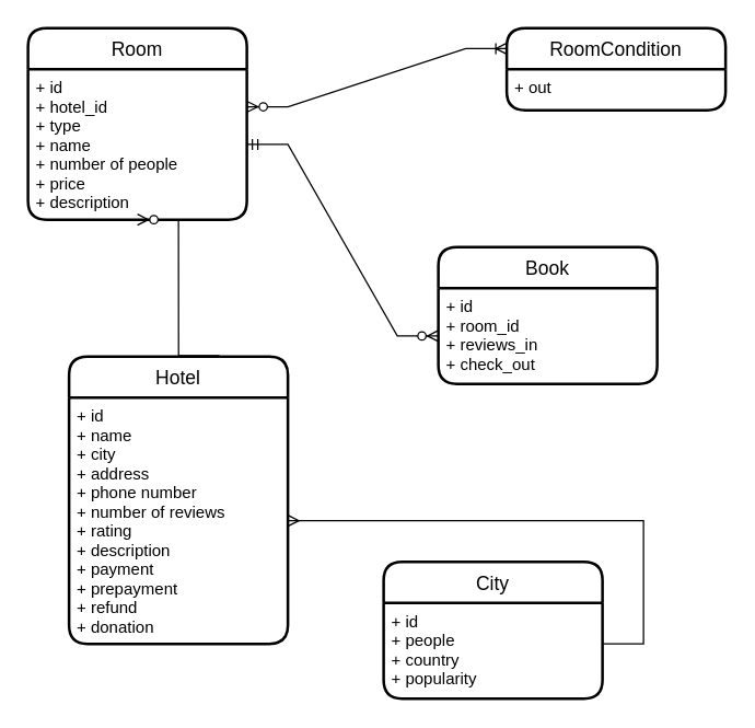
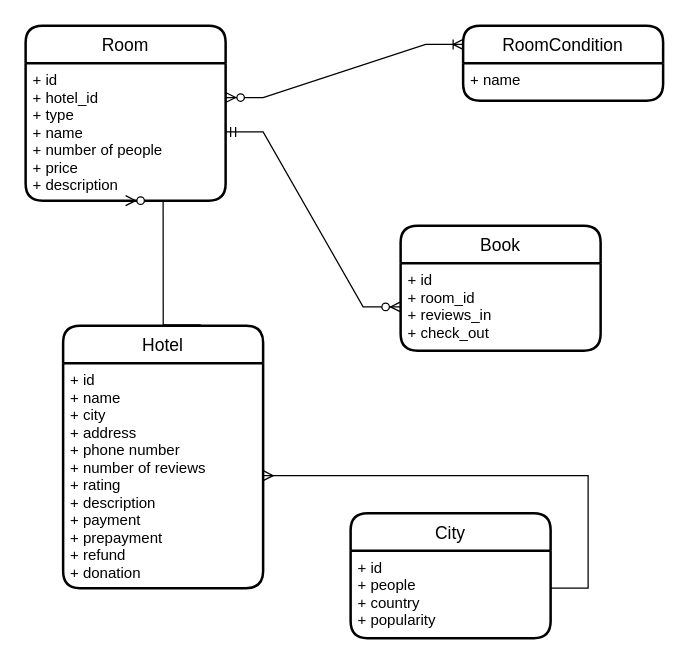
  <mxCell id="0" />
  <mxCell id="1" parent="0" />
  <mxCell id="2" value="Hotel" style="swimlane;childLayout=stackLayout;horizontal=1;startSize=30;horizontalStack=0;rounded=1;fontSize=14;fontStyle=0;strokeWidth=2;resizeParent=0;resizeLast=1;shadow=0;dashed=0;align=center;" vertex="1" parent="1"><mxGeometry x="50" y="260" width="160" height="210" as="geometry" /></mxCell>
  <mxCell id="3" value="+ id&#10;+ name&#10;+ city&#10;+ address&#10;+ phone number&#10;+ number of reviews&#10;+ rating&#10;+ description&#10;+ payment&#10;+ prepayment&#10;+ refund&#10;+ donation" style="align=left;strokeColor=none;fillColor=none;spacingLeft=4;fontSize=12;verticalAlign=top;resizable=0;rotatable=0;part=1;" vertex="1" parent="2"><mxGeometry y="30" width="160" height="180" as="geometry" /></mxCell>
  <mxCell id="4" value="RoomCondition" style="swimlane;childLayout=stackLayout;horizontal=1;startSize=30;horizontalStack=0;rounded=1;fontSize=14;fontStyle=0;strokeWidth=2;resizeParent=0;resizeLast=1;shadow=0;dashed=0;align=center;" vertex="1" parent="1"><mxGeometry x="370" y="20" width="160" height="60" as="geometry" /></mxCell>
- <mxCell id="5" value="+ out" style="align=left;strokeColor=none;fillColor=none;spacingLeft=4;fontSize=12;verticalAlign=top;resizable=0;rotatable=0;part=1;" vertex="1" parent="4"><mxGeometry y="30" width="160" height="30" as="geometry" /></mxCell>
+ <mxCell id="5" value="+ name" style="align=left;strokeColor=none;fillColor=none;spacingLeft=4;fontSize=12;verticalAlign=top;resizable=0;rotatable=0;part=1;" vertex="1" parent="4"><mxGeometry y="30" width="160" height="30" as="geometry" /></mxCell>
  <mxCell id="6" value="Room" style="swimlane;childLayout=stackLayout;horizontal=1;startSize=30;horizontalStack=0;rounded=1;fontSize=14;fontStyle=0;strokeWidth=2;resizeParent=0;resizeLast=1;shadow=0;dashed=0;align=center;" vertex="1" parent="1"><mxGeometry x="20" y="20" width="160" height="140" as="geometry" /></mxCell>
  <mxCell id="7" value="+ id&#10;+ hotel_id&#10;+ type&#10;+ name&#10;+ number of people&#10;+ price&#10;+ description" style="align=left;strokeColor=none;fillColor=none;spacingLeft=4;fontSize=12;verticalAlign=top;resizable=0;rotatable=0;part=1;" vertex="1" parent="6"><mxGeometry y="30" width="160" height="110" as="geometry" /></mxCell>
  <mxCell id="8" value="Book" style="swimlane;childLayout=stackLayout;horizontal=1;startSize=30;horizontalStack=0;rounded=1;fontSize=14;fontStyle=0;strokeWidth=2;resizeParent=0;resizeLast=1;shadow=0;dashed=0;align=center;" vertex="1" parent="1"><mxGeometry x="320" y="180" width="160" height="100" as="geometry" /></mxCell>
  <mxCell id="9" value="+ id&#10;+ room_id&#10;+ reviews_in&#10;+ check_out" style="align=left;strokeColor=none;fillColor=none;spacingLeft=4;fontSize=12;verticalAlign=top;resizable=0;rotatable=0;part=1;" vertex="1" parent="8"><mxGeometry y="30" width="160" height="70" as="geometry" /></mxCell>
  <mxCell id="10" value="City" style="swimlane;childLayout=stackLayout;horizontal=1;startSize=30;horizontalStack=0;rounded=1;fontSize=14;fontStyle=0;strokeWidth=2;resizeParent=0;resizeLast=1;shadow=0;dashed=0;align=center;" vertex="1" parent="1"><mxGeometry x="280" y="410" width="160" height="100" as="geometry" /></mxCell>
  <mxCell id="11" value="+ id&#10;+ people &#10;+ country &#10;+ popularity" style="align=left;strokeColor=none;fillColor=none;spacingLeft=4;fontSize=12;verticalAlign=top;resizable=0;rotatable=0;part=1;" vertex="1" parent="10"><mxGeometry y="30" width="160" height="70" as="geometry" /></mxCell>
  <mxCell id="12" value="" style="edgeStyle=entityRelationEdgeStyle;fontSize=12;html=1;endArrow=ERmany;rounded=0;" edge="1" parent="1" target="3"><mxGeometry width="100" height="100" relative="1" as="geometry"><mxPoint x="440" y="470" as="sourcePoint" /><mxPoint x="540" y="370" as="targetPoint" /></mxGeometry></mxCell>
  <mxCell id="13" value="" style="edgeStyle=entityRelationEdgeStyle;fontSize=12;html=1;endArrow=ERzeroToMany;startArrow=ERmandOne;rounded=0;entryX=0;entryY=0.5;entryDx=0;entryDy=0;exitX=1;exitY=0.5;exitDx=0;exitDy=0;" edge="1" parent="1" source="7" target="9"><mxGeometry width="100" height="100" relative="1" as="geometry"><mxPoint x="180" y="130" as="sourcePoint" /><mxPoint x="280" y="30" as="targetPoint" /></mxGeometry></mxCell>
  <mxCell id="14" value="" style="edgeStyle=entityRelationEdgeStyle;fontSize=12;html=1;endArrow=ERoneToMany;startArrow=ERzeroToMany;rounded=0;exitX=1;exitY=0.25;exitDx=0;exitDy=0;entryX=0;entryY=0.25;entryDx=0;entryDy=0;" edge="1" parent="1" source="7" target="4"><mxGeometry width="100" height="100" relative="1" as="geometry"><mxPoint x="260" y="130" as="sourcePoint" /><mxPoint x="360" y="30" as="targetPoint" /></mxGeometry></mxCell>
  <mxCell id="15" value="" style="edgeStyle=entityRelationEdgeStyle;fontSize=12;html=1;endArrow=ERzeroToMany;endFill=1;rounded=0;exitX=0.688;exitY=-0.003;exitDx=0;exitDy=0;exitPerimeter=0;entryX=0.5;entryY=1;entryDx=0;entryDy=0;" edge="1" parent="1" source="2" target="7"><mxGeometry width="100" height="100" relative="1" as="geometry"><mxPoint x="280" y="360" as="sourcePoint" /><mxPoint x="380" y="260" as="targetPoint" /></mxGeometry></mxCell>
